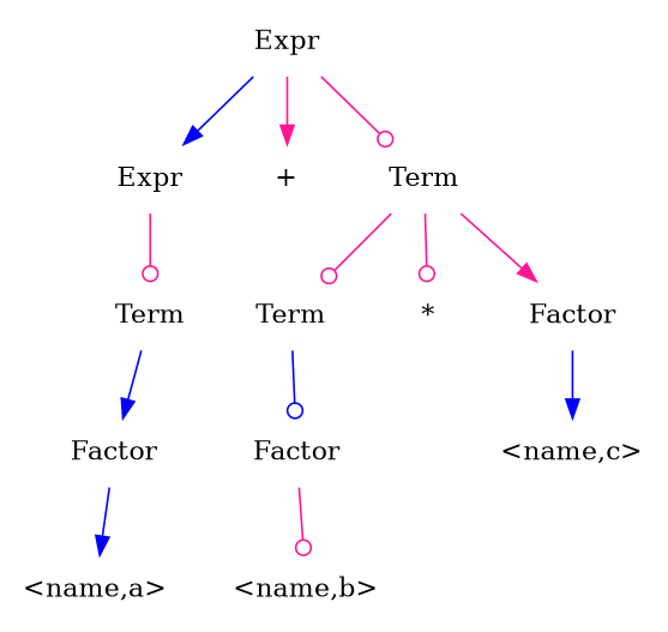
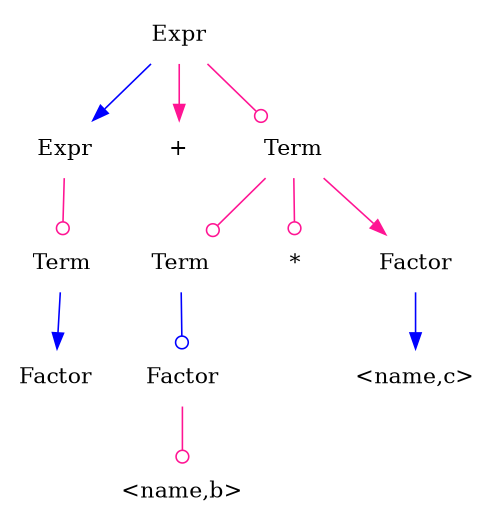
  digraph {
    node [shape=plaintext]
    edge [color=deeppink arrowhead=odot]
    n1 [label=Expr]
    "+"
    n3 [label=Term]
    n4 [label=Term]
    "*"
    n6 [label=Factor]
    n7 [label=Expr]
    n8 [label=Term]
    n9 [label=Factor]
    n10 [label=Factor]
-   "<name,a>"
    "<name,b>"
    "<name,c>"
    subgraph sub_1 {
      rank=same
      n1
      "+"
      n3
    }
    subgraph sub_2 {
      rank=same
      n4
      "*"
      n6
    }
    n1 -> "+" [style=invis color="" arrowhead=""]
    n1 -> n8
    "+" -> n3 [style=invis color="" arrowhead=""]
    n3 -> n4
    n3 -> "*"
    n3 -> n6 [arrowhead=normal]
    n4 -> "*" [style=invis color="" arrowhead=""]
    n4 -> n10 [color=blue]
    "*" -> n6 [style=invis color="" arrowhead=""]
    n6 -> "<name,c>" [color=blue arrowhead=normal]
    n7 -> n1 [color=blue arrowhead=normal]
    n7 -> "+" [arrowhead=normal]
    n7 -> n3
    n8 -> n9 [color=blue arrowhead=normal]
-   n9 -> "<name,a>" [color=blue arrowhead=normal]
    n10 -> "<name,b>"
  }
